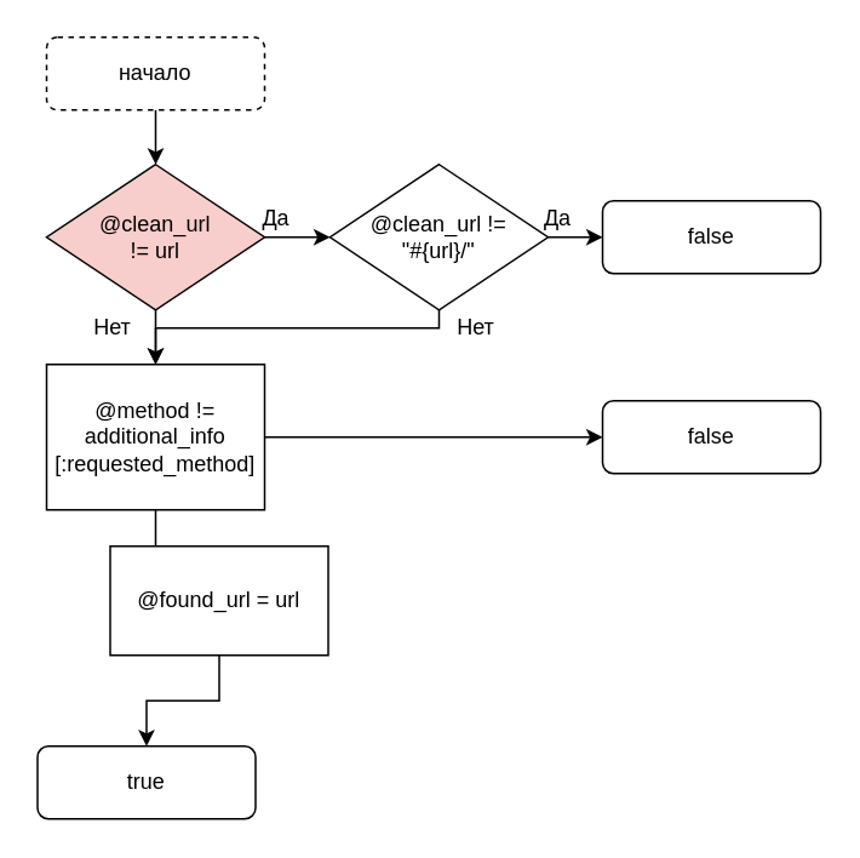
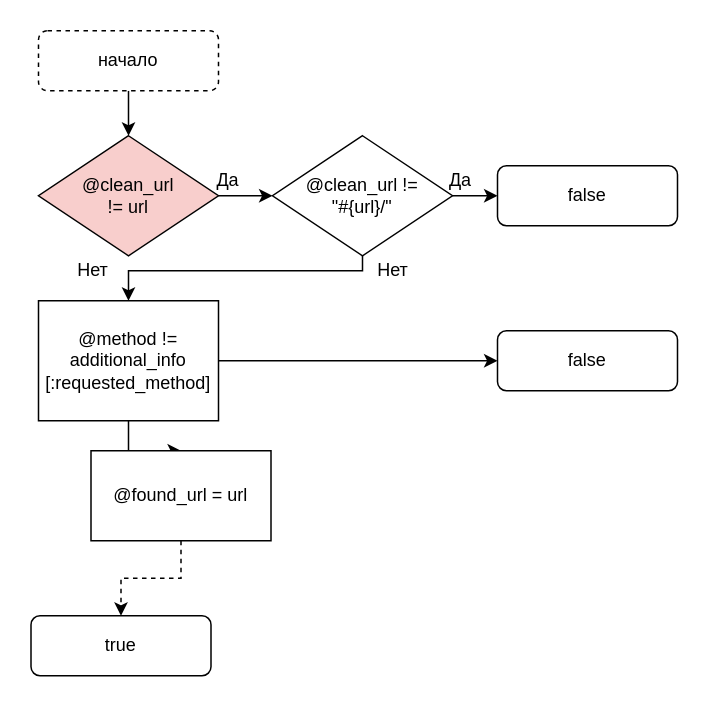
  <mxCell id="0" />
  <mxCell id="1" parent="0" />
  <mxCell id="2" value="" style="edgeStyle=orthogonalEdgeStyle;rounded=0;orthogonalLoop=1;jettySize=auto;html=1;" edge="1" parent="1" source="3"><mxGeometry relative="1" as="geometry"><mxPoint x="85.059" y="90.039" as="targetPoint" /></mxGeometry></mxCell>
  <mxCell id="3" value="начало" style="rounded=1;whiteSpace=wrap;html=1;dashed=1;" vertex="1" parent="1"><mxGeometry x="25" y="20" width="120" height="40" as="geometry" /></mxCell>
  <mxCell id="4" value="" style="edgeStyle=orthogonalEdgeStyle;rounded=0;orthogonalLoop=1;jettySize=auto;html=1;" edge="1" parent="1" source="6" target="9"><mxGeometry relative="1" as="geometry" /></mxCell>
- <mxCell id="5" value="" style="edgeStyle=orthogonalEdgeStyle;rounded=0;orthogonalLoop=1;jettySize=auto;html=1;" edge="1" parent="1" source="6" target="13"><mxGeometry relative="1" as="geometry" /></mxCell>
  <mxCell id="6" value="&lt;div&gt;@clean_url&lt;/div&gt;&lt;div&gt;!= url&lt;br&gt;&lt;/div&gt;" style="rhombus;whiteSpace=wrap;html=1;fillColor=#f8cecc;" vertex="1" parent="1"><mxGeometry x="25" y="90" width="120" height="80" as="geometry" /></mxCell>
  <mxCell id="7" value="" style="edgeStyle=orthogonalEdgeStyle;rounded=0;orthogonalLoop=1;jettySize=auto;html=1;" edge="1" parent="1" source="9" target="10"><mxGeometry relative="1" as="geometry" /></mxCell>
  <mxCell id="8" style="edgeStyle=orthogonalEdgeStyle;rounded=0;orthogonalLoop=1;jettySize=auto;html=1;entryX=0.5;entryY=0;entryDx=0;entryDy=0;" edge="1" parent="1" source="9" target="13"><mxGeometry relative="1" as="geometry"><Array as="points"><mxPoint x="241" y="180" /><mxPoint x="85" y="180" /></Array></mxGeometry></mxCell>
  <mxCell id="9" value="&lt;div&gt;@clean_url !=&lt;/div&gt;&lt;div&gt;&quot;#{url}/&quot;&lt;br&gt;&lt;/div&gt;" style="rhombus;whiteSpace=wrap;html=1;" vertex="1" parent="1"><mxGeometry x="181" y="90" width="120" height="80" as="geometry" /></mxCell>
  <mxCell id="10" value="false" style="rounded=1;whiteSpace=wrap;html=1;" vertex="1" parent="1"><mxGeometry x="331" y="110" width="120" height="40" as="geometry" /></mxCell>
  <mxCell id="11" style="edgeStyle=orthogonalEdgeStyle;rounded=0;orthogonalLoop=1;jettySize=auto;html=1;entryX=0;entryY=0.5;entryDx=0;entryDy=0;" edge="1" parent="1" source="13" target="14"><mxGeometry relative="1" as="geometry" /></mxCell>
- <mxCell id="12" value="" style="edgeStyle=orthogonalEdgeStyle;rounded=0;orthogonalLoop=1;jettySize=auto;html=1;endArrow=none;" edge="1" parent="1" source="13" target="20"><mxGeometry relative="1" as="geometry" /></mxCell>
+ <mxCell id="12" value="" style="edgeStyle=orthogonalEdgeStyle;rounded=0;orthogonalLoop=1;jettySize=auto;html=1;" edge="1" parent="1" source="13" target="20"><mxGeometry relative="1" as="geometry" /></mxCell>
  <mxCell id="13" value="&lt;div&gt;@method !=&lt;/div&gt;&lt;div&gt;additional_info&lt;/div&gt;&lt;div&gt;[:requested_method]&lt;br&gt;&lt;/div&gt;" style="whiteSpace=wrap;html=1;rounded=0;" vertex="1" parent="1"><mxGeometry x="25" y="200" width="120" height="80" as="geometry" /></mxCell>
  <mxCell id="14" value="false" style="rounded=1;whiteSpace=wrap;html=1;" vertex="1" parent="1"><mxGeometry x="331" y="220" width="120" height="40" as="geometry" /></mxCell>
  <mxCell id="15" value="Да" style="text;html=1;align=center;verticalAlign=middle;resizable=0;points=[];autosize=1;strokeColor=none;fillColor=none;" vertex="1" parent="1"><mxGeometry x="136" y="110" width="30" height="20" as="geometry" /></mxCell>
  <mxCell id="16" value="Да" style="text;html=1;align=center;verticalAlign=middle;resizable=0;points=[];autosize=1;strokeColor=none;fillColor=none;" vertex="1" parent="1"><mxGeometry x="291" y="110" width="30" height="20" as="geometry" /></mxCell>
  <mxCell id="17" value="Нет" style="text;html=1;align=center;verticalAlign=middle;resizable=0;points=[];autosize=1;strokeColor=none;fillColor=none;" vertex="1" parent="1"><mxGeometry x="241" y="170" width="40" height="20" as="geometry" /></mxCell>
  <mxCell id="18" value="Нет" style="text;html=1;align=center;verticalAlign=middle;resizable=0;points=[];autosize=1;strokeColor=none;fillColor=none;" vertex="1" parent="1"><mxGeometry x="41" y="170" width="40" height="20" as="geometry" /></mxCell>
- <mxCell id="19" value="" style="edgeStyle=orthogonalEdgeStyle;rounded=0;orthogonalLoop=1;jettySize=auto;html=1;" edge="1" parent="1" source="20" target="21"><mxGeometry relative="1" as="geometry" /></mxCell>
+ <mxCell id="19" value="" style="edgeStyle=orthogonalEdgeStyle;rounded=0;orthogonalLoop=1;jettySize=auto;html=1;dashed=1;" edge="1" parent="1" source="20" target="21"><mxGeometry relative="1" as="geometry" /></mxCell>
  <mxCell id="20" value="@found_url = url" style="rounded=0;whiteSpace=wrap;html=1;" vertex="1" parent="1"><mxGeometry x="60" y="300" width="120" height="60" as="geometry" /></mxCell>
  <mxCell id="21" value="true" style="rounded=1;whiteSpace=wrap;html=1;" vertex="1" parent="1"><mxGeometry x="20" y="410" width="120" height="40" as="geometry" /></mxCell>
